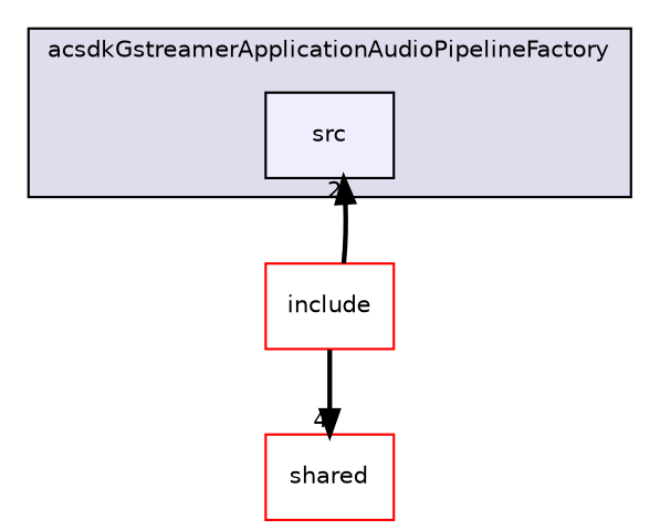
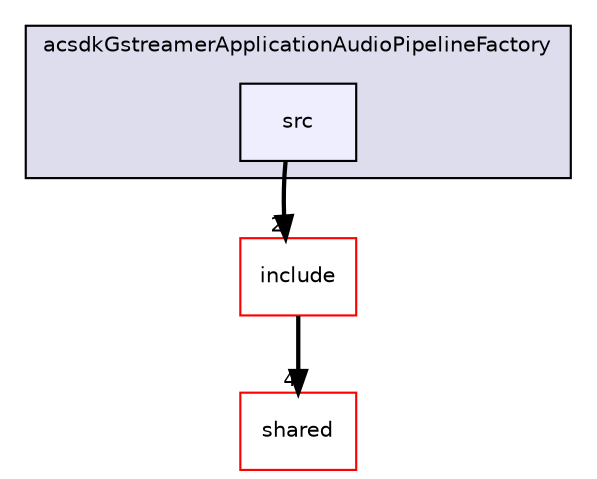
  digraph {
    compound=true
    node [fillcolor=white fontname=Helvetica fontsize=10 shape=box style=filled color=red]
    edge [labeldistance=1.5 labelfontname=Helvetica labelfontsize=10 style=bold]
    n1 [fillcolor="#eeeeff" label=src pencolor=black color=""]
    n2 [label=include]
    n3 [label=shared]
    subgraph cluster_1 {
      bgcolor="#ddddee"
      fontname=Helvetica
      fontsize=10
      label=acsdkGstreamerApplicationAudioPipelineFactory
      pencolor=black
      n1
    }
-   n2 -> n1 [headlabel=2]
+   n1 -> n2 [headlabel=2]
    n2 -> n3 [headlabel=4]
  }
